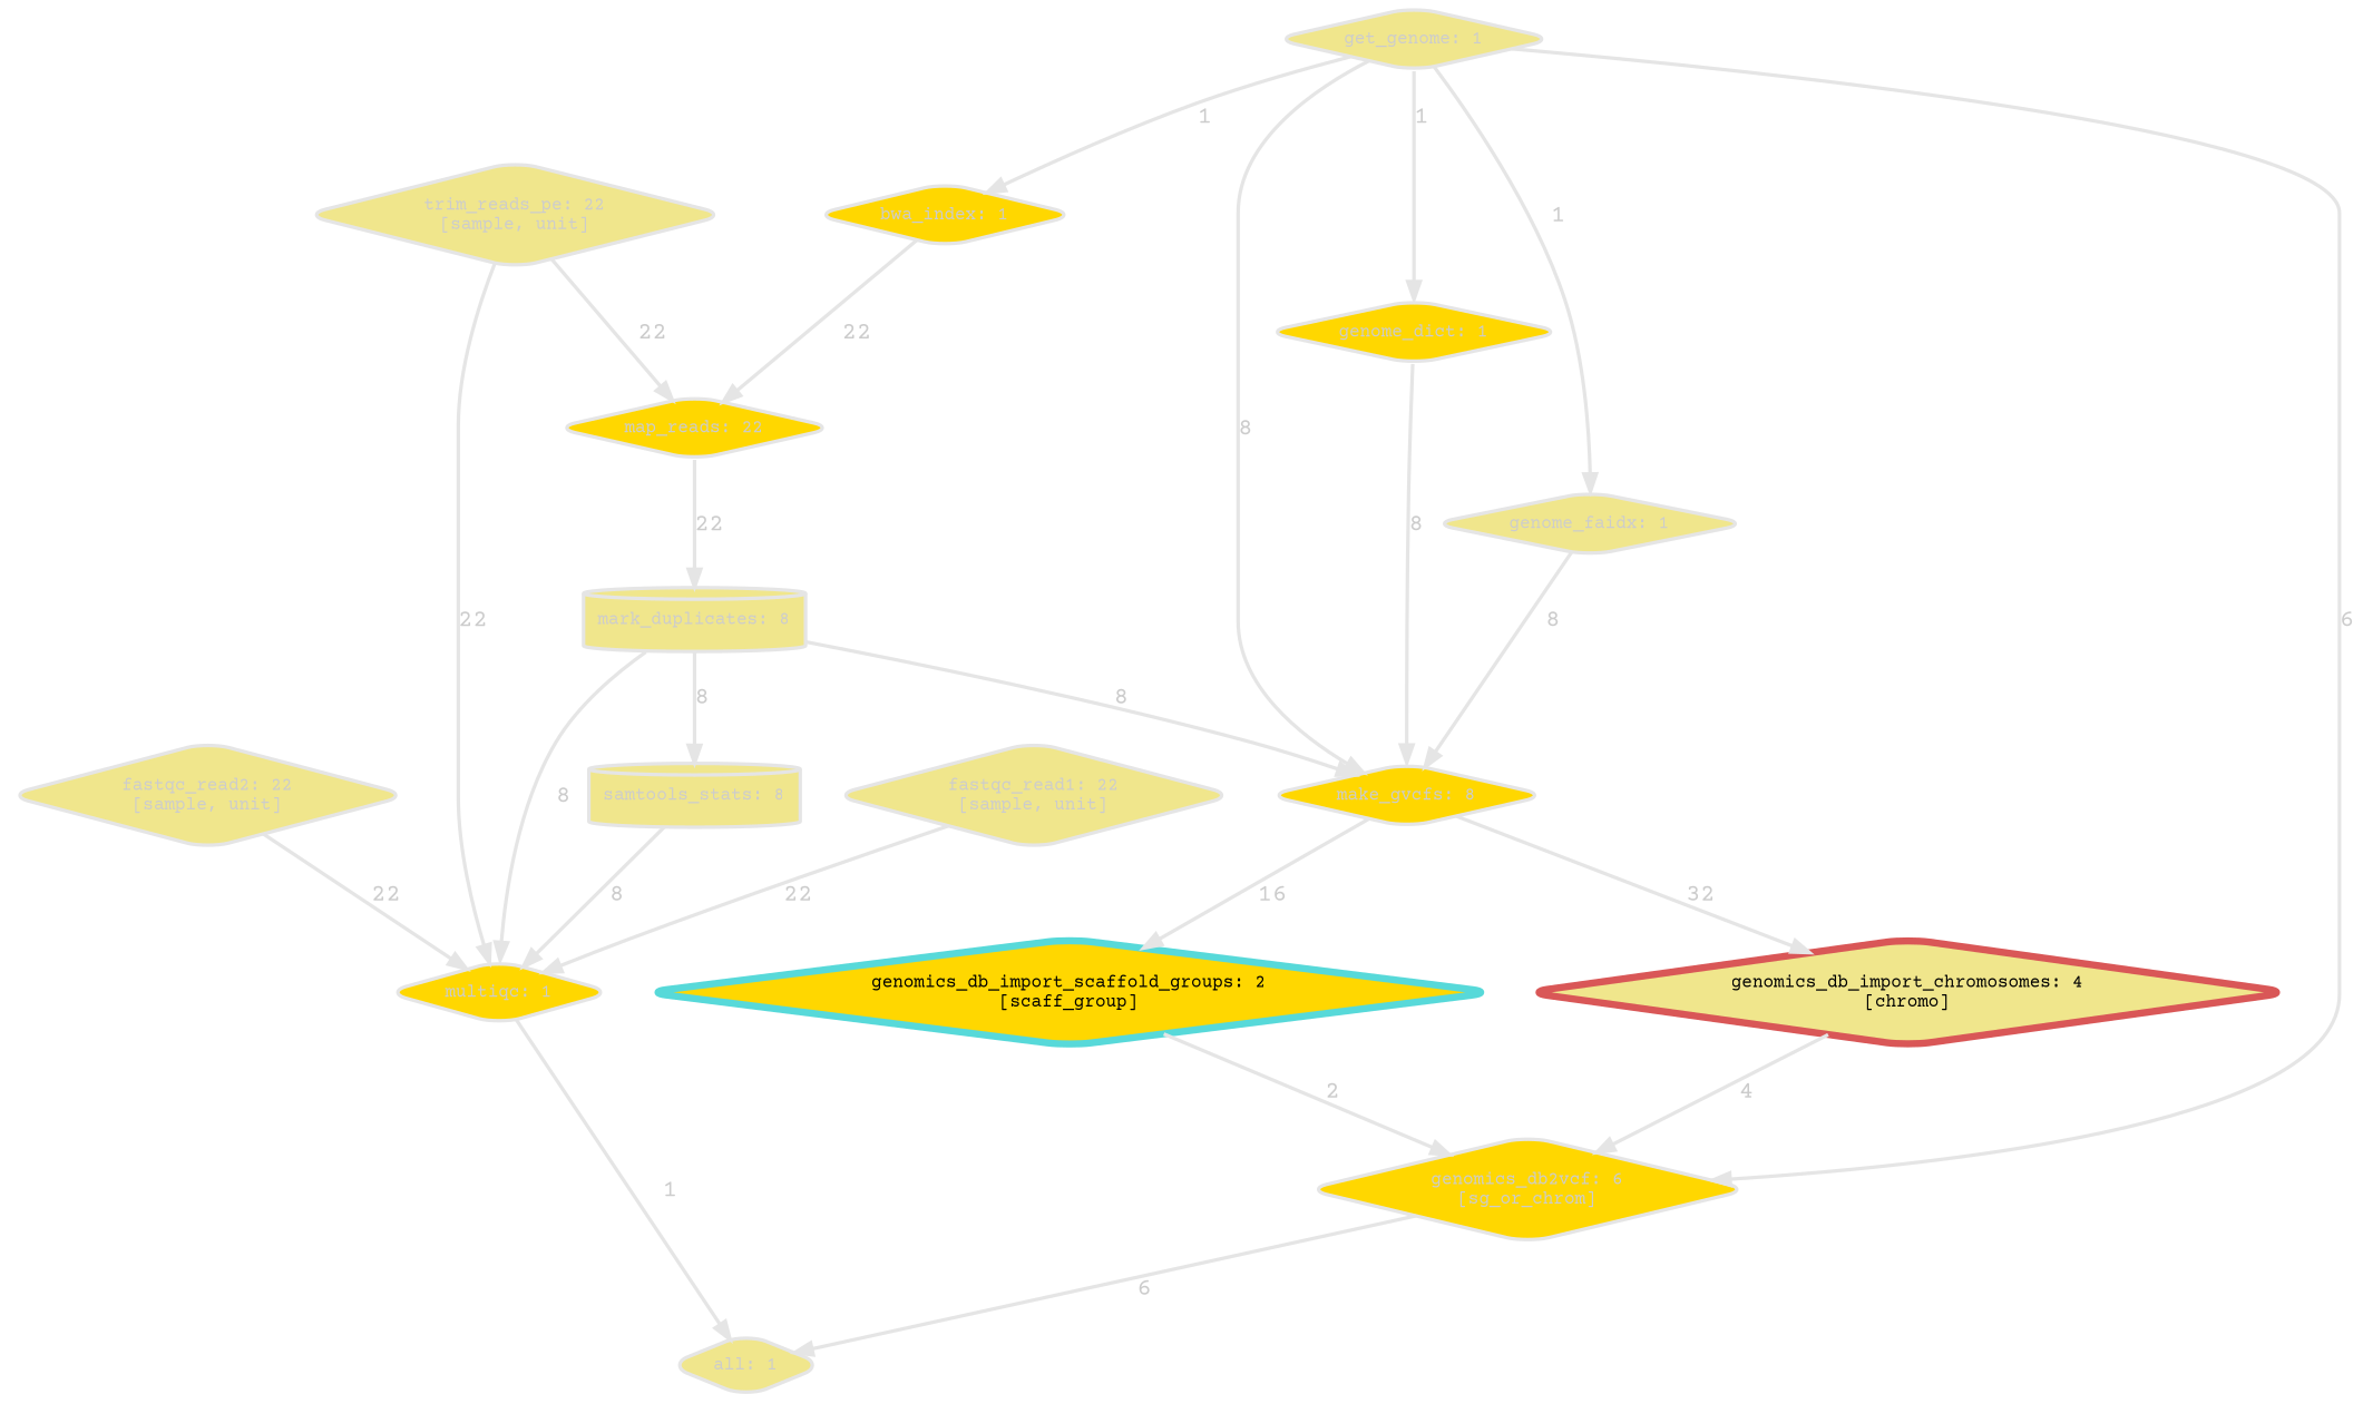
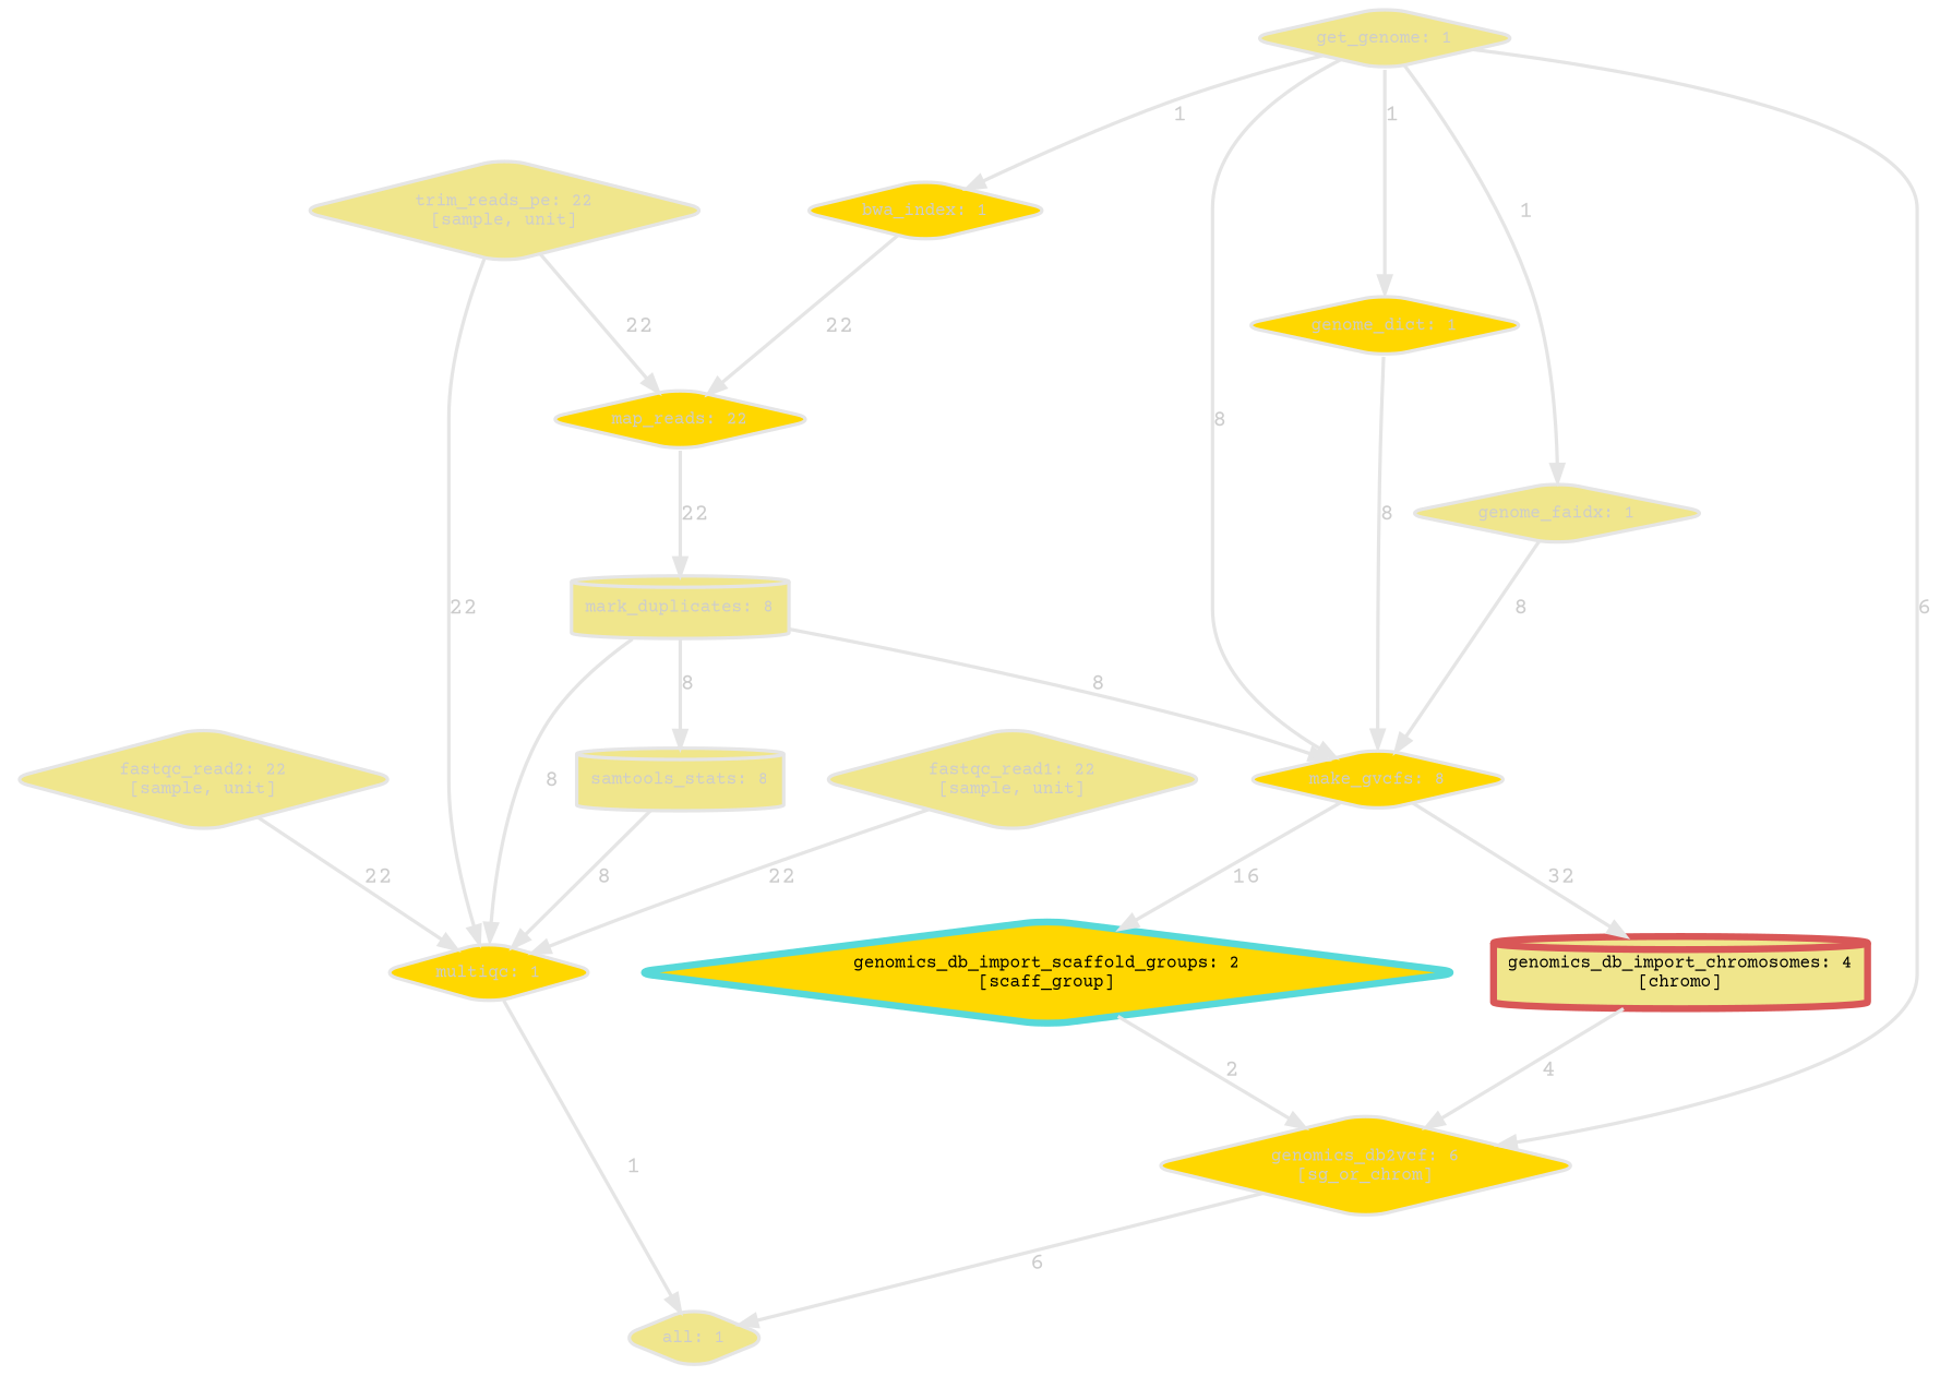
  digraph {
    bgcolor=white
    fontname="Courier Prime"
    node [color=gray90 fontcolor=gray80 fontname="Courier Prime" fontsize=10 penwidth=2 shape=diamond style="rounded,filled" fillcolor=khaki]
    edge [color=gray90 fontcolor=gray80 penwidth=2 fontname="Courier Prime"]
    n1 [label="bwa_index: 1" fillcolor=gold]
    n2 [label="map_reads: 22" fillcolor=gold]
    n3 [label="fastqc_read1: 22\n[sample, unit]"]
    n4 [label="multiqc: 1" fillcolor=gold]
    n5 [label="fastqc_read2: 22\n[sample, unit]"]
    n6 [label="genome_dict: 1" fillcolor=gold]
    n7 [label="make_gvcfs: 8" fillcolor=gold]
    n8 [label="genome_faidx: 1"]
-   n9 [color="0.00 0.6 0.85" fontcolor=black label="genomics_db_import_chromosomes: 4\n[chromo]" penwidth=4]
+   n9 [color="0.00 0.6 0.85" fontcolor=black label="genomics_db_import_chromosomes: 4\n[chromo]" penwidth=4 shape=cylinder]
    n10 [label="genomics_db2vcf: 6\n[sg_or_chrom]" fillcolor=gold]
    n11 [color="0.50 0.6 0.85" fontcolor=black label="genomics_db_import_scaffold_groups: 2\n[scaff_group]" penwidth=4 fillcolor=gold]
    n12 [label="all: 1"]
    n13 [label="get_genome: 1"]
    n14 [label="mark_duplicates: 8" shape=cylinder]
    n15 [label="samtools_stats: 8" shape=cylinder]
    n16 [label="trim_reads_pe: 22\n[sample, unit]"]
    n1 -> n2 [label=22]
    n2 -> n14 [label=22]
    n3 -> n4 [label=22]
    n4 -> n12 [label=1]
    n5 -> n4 [label=22]
    n6 -> n7 [label=8]
    n7 -> n9 [label=32]
    n7 -> n11 [label=16]
    n8 -> n7 [label=8]
    n9 -> n10 [label=4]
    n10 -> n12 [label=6]
    n11 -> n10 [label=2]
    n13 -> n1 [label=1]
    n13 -> n6 [label=1]
    n13 -> n7 [label=8]
    n13 -> n8 [label=1]
    n13 -> n10 [label=6]
    n14 -> n4 [label=8]
    n14 -> n7 [label=8]
    n14 -> n15 [label=8]
    n15 -> n4 [label=8]
    n16 -> n2 [label=22]
    n16 -> n4 [label=22]
  }
